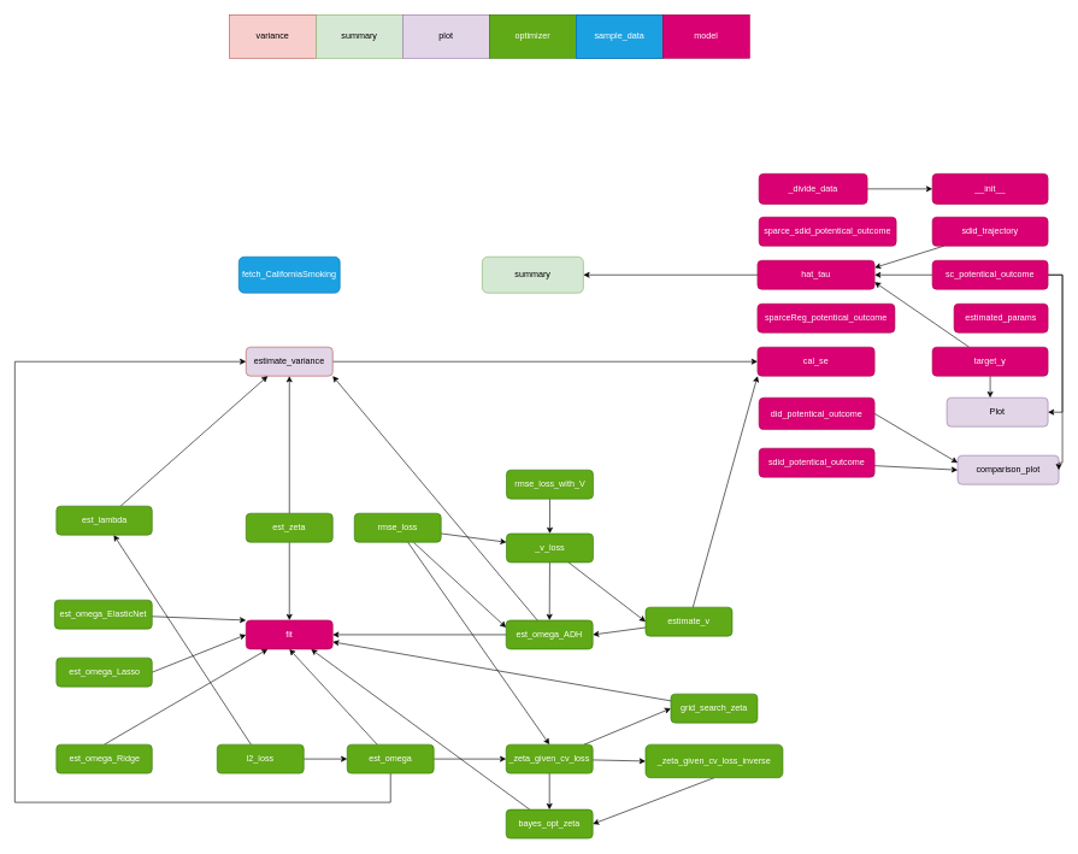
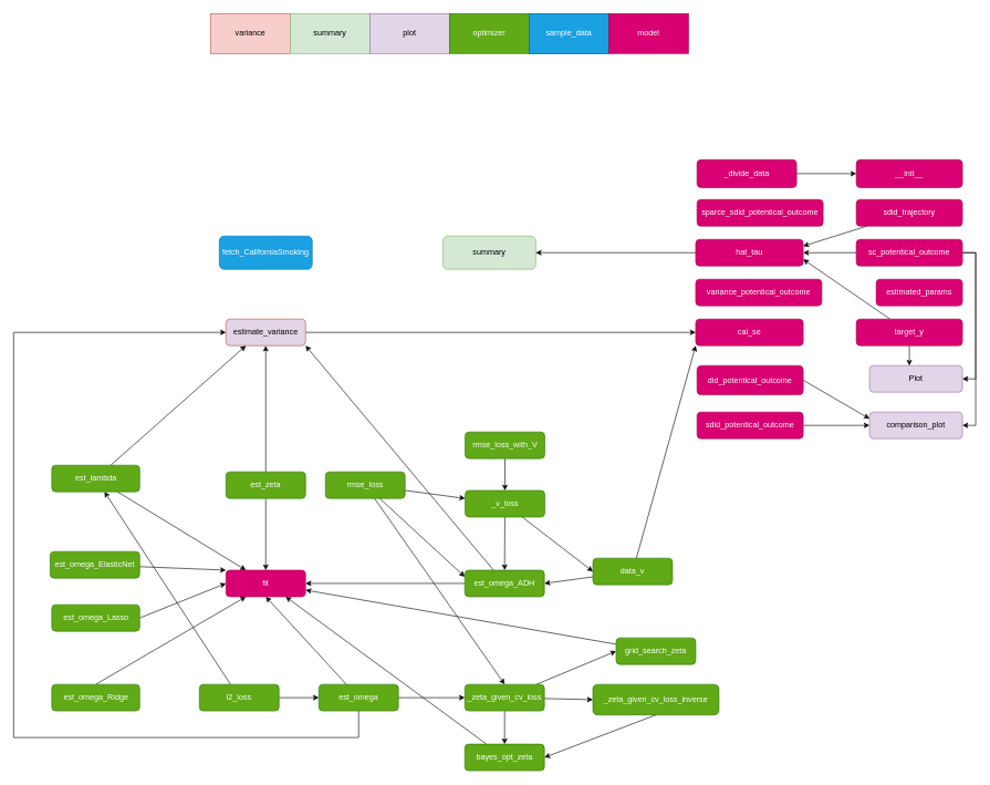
  <mxCell id="0" />
  <mxCell id="1" parent="0" />
  <mxCell id="2" style="edgeStyle=none;rounded=0;orthogonalLoop=1;jettySize=auto;html=1;entryX=0;entryY=0.5;entryDx=0;entryDy=0;" edge="1" parent="1" source="3" target="72"><mxGeometry relative="1" as="geometry" /></mxCell>
  <mxCell id="3" value="estimate_variance" style="rounded=1;whiteSpace=wrap;html=1;fontSize=12;glass=0;strokeWidth=1;shadow=0;fillColor=#e1d5e7;strokeColor=#b85450;" vertex="1" parent="1"><mxGeometry x="340" y="480" width="120" height="40" as="geometry" /></mxCell>
  <mxCell id="4" value="summary" style="rounded=1;whiteSpace=wrap;html=1;fontSize=12;glass=0;strokeWidth=1;shadow=0;fillColor=#d5e8d4;strokeColor=#82b366;" vertex="1" parent="1"><mxGeometry x="667" y="355" width="140" height="50" as="geometry" /></mxCell>
  <mxCell id="5" value="variance" style="rounded=0;whiteSpace=wrap;html=1;fillColor=#f8cecc;strokeColor=#b85450;" vertex="1" parent="1"><mxGeometry x="317" y="20" width="120" height="60" as="geometry" /></mxCell>
  <mxCell id="6" value="Plot" style="rounded=1;whiteSpace=wrap;html=1;fontSize=12;glass=0;strokeWidth=1;shadow=0;fillColor=#e1d5e7;strokeColor=#9673a6;" vertex="1" parent="1"><mxGeometry x="1310" y="550" width="140" height="40" as="geometry" /></mxCell>
- <mxCell id="7" value="comparison_plot" style="rounded=1;whiteSpace=wrap;html=1;fontSize=12;glass=0;strokeWidth=1;shadow=0;fillColor=#e1d5e7;strokeColor=#9673a6;" vertex="1" parent="1"><mxGeometry x="1325" y="630" width="140" height="40" as="geometry" /></mxCell>
+ <mxCell id="7" value="comparison_plot" style="rounded=1;whiteSpace=wrap;html=1;fontSize=12;glass=0;strokeWidth=1;shadow=0;fillColor=#e1d5e7;strokeColor=#9673a6;" vertex="1" parent="1"><mxGeometry x="1310" y="620" width="140" height="40" as="geometry" /></mxCell>
  <mxCell id="8" value="summary" style="rounded=0;whiteSpace=wrap;html=1;fillColor=#d5e8d4;strokeColor=#82b366;" vertex="1" parent="1"><mxGeometry x="437" y="20" width="120" height="60" as="geometry" /></mxCell>
  <mxCell id="9" value="plot" style="rounded=0;whiteSpace=wrap;html=1;fillColor=#e1d5e7;strokeColor=#9673a6;" vertex="1" parent="1"><mxGeometry x="557" y="20" width="120" height="60" as="geometry" /></mxCell>
  <mxCell id="10" style="edgeStyle=none;rounded=0;orthogonalLoop=1;jettySize=auto;html=1;entryX=0.5;entryY=0;entryDx=0;entryDy=0;" edge="1" parent="1" source="12" target="68"><mxGeometry relative="1" as="geometry" /></mxCell>
  <mxCell id="11" style="edgeStyle=none;rounded=0;orthogonalLoop=1;jettySize=auto;html=1;entryX=0.5;entryY=1;entryDx=0;entryDy=0;" edge="1" parent="1" source="12" target="3"><mxGeometry relative="1" as="geometry" /></mxCell>
  <mxCell id="12" value="est_zeta" style="rounded=1;whiteSpace=wrap;html=1;fontSize=12;glass=0;strokeWidth=1;shadow=0;fillColor=#60a917;strokeColor=#2D7600;fontColor=#ffffff;" vertex="1" parent="1"><mxGeometry x="340" y="710" width="120" height="40" as="geometry" /></mxCell>
  <mxCell id="13" style="rounded=0;orthogonalLoop=1;jettySize=auto;html=1;entryX=1;entryY=0.5;entryDx=0;entryDy=0;exitX=0.5;exitY=1;exitDx=0;exitDy=0;" edge="1" parent="1" source="14" target="50"><mxGeometry relative="1" as="geometry" /></mxCell>
  <mxCell id="14" value="_zeta_given_cv_loss_inverse" style="rounded=1;whiteSpace=wrap;html=1;fontSize=12;glass=0;strokeWidth=1;shadow=0;fillColor=#60a917;strokeColor=#2D7600;fontColor=#ffffff;" vertex="1" parent="1"><mxGeometry x="893" y="1030" width="190" height="46" as="geometry" /></mxCell>
  <mxCell id="15" style="rounded=0;orthogonalLoop=1;jettySize=auto;html=1;entryX=0;entryY=0.5;entryDx=0;entryDy=0;" edge="1" parent="1" source="18" target="44"><mxGeometry relative="1" as="geometry" /></mxCell>
  <mxCell id="16" style="edgeStyle=none;rounded=0;orthogonalLoop=1;jettySize=auto;html=1;entryX=0.5;entryY=1;entryDx=0;entryDy=0;" edge="1" parent="1" source="18" target="68"><mxGeometry relative="1" as="geometry" /></mxCell>
  <mxCell id="17" style="edgeStyle=orthogonalEdgeStyle;rounded=0;orthogonalLoop=1;jettySize=auto;html=1;entryX=0;entryY=0.5;entryDx=0;entryDy=0;" edge="1" parent="1" source="18" target="3"><mxGeometry relative="1" as="geometry"><Array as="points"><mxPoint x="540" y="1110" /><mxPoint x="20" y="1110" /><mxPoint x="20" y="500" /></Array></mxGeometry></mxCell>
  <mxCell id="18" value="est_omega" style="rounded=1;whiteSpace=wrap;html=1;fontSize=12;glass=0;strokeWidth=1;shadow=0;fillColor=#60a917;strokeColor=#2D7600;fontColor=#ffffff;" vertex="1" parent="1"><mxGeometry x="480" y="1030" width="120" height="40" as="geometry" /></mxCell>
  <mxCell id="19" style="rounded=0;orthogonalLoop=1;jettySize=auto;html=1;entryX=1;entryY=0.5;entryDx=0;entryDy=0;" edge="1" parent="1" source="21" target="39"><mxGeometry relative="1" as="geometry" /></mxCell>
  <mxCell id="20" style="rounded=0;orthogonalLoop=1;jettySize=auto;html=1;entryX=0;entryY=1;entryDx=0;entryDy=0;" edge="1" parent="1" source="21" target="72"><mxGeometry relative="1" as="geometry" /></mxCell>
- <mxCell id="21" value="estimate_v" style="rounded=1;whiteSpace=wrap;html=1;fontSize=12;glass=0;strokeWidth=1;shadow=0;fillColor=#60a917;strokeColor=#2D7600;fontColor=#ffffff;" vertex="1" parent="1"><mxGeometry x="893" y="840" width="120" height="40" as="geometry" /></mxCell>
+ <mxCell id="21" value="data_v" style="rounded=1;whiteSpace=wrap;html=1;fontSize=12;glass=0;strokeWidth=1;shadow=0;fillColor=#60a917;strokeColor=#2D7600;fontColor=#ffffff;" vertex="1" parent="1"><mxGeometry x="893" y="840" width="120" height="40" as="geometry" /></mxCell>
  <mxCell id="22" value="" style="edgeStyle=none;rounded=0;orthogonalLoop=1;jettySize=auto;html=1;" edge="1" parent="1" source="23" target="36"><mxGeometry relative="1" as="geometry" /></mxCell>
  <mxCell id="23" value="rmse_loss_with_V" style="rounded=1;whiteSpace=wrap;html=1;fontSize=12;glass=0;strokeWidth=1;shadow=0;fillColor=#60a917;strokeColor=#2D7600;fontColor=#ffffff;" vertex="1" parent="1"><mxGeometry x="700.5" y="650" width="120" height="40" as="geometry" /></mxCell>
  <mxCell id="24" style="edgeStyle=orthogonalEdgeStyle;rounded=0;orthogonalLoop=1;jettySize=auto;html=1;" edge="1" parent="1" source="26" target="18"><mxGeometry relative="1" as="geometry" /></mxCell>
  <mxCell id="25" style="rounded=0;orthogonalLoop=1;jettySize=auto;html=1;" edge="1" parent="1" source="26" target="29"><mxGeometry relative="1" as="geometry" /></mxCell>
  <mxCell id="26" value="l2_loss" style="rounded=1;whiteSpace=wrap;html=1;fontSize=12;glass=0;strokeWidth=1;shadow=0;fillColor=#60a917;strokeColor=#2D7600;fontColor=#ffffff;" vertex="1" parent="1"><mxGeometry x="300" y="1030" width="120" height="40" as="geometry" /></mxCell>
+ <mxCell id="27" style="edgeStyle=none;rounded=0;orthogonalLoop=1;jettySize=auto;html=1;entryX=0.25;entryY=0;entryDx=0;entryDy=0;" edge="1" parent="1" source="29" target="68"><mxGeometry relative="1" as="geometry" /></mxCell>
  <mxCell id="28" style="edgeStyle=none;rounded=0;orthogonalLoop=1;jettySize=auto;html=1;entryX=0.25;entryY=1;entryDx=0;entryDy=0;" edge="1" parent="1" source="29" target="3"><mxGeometry relative="1" as="geometry" /></mxCell>
  <mxCell id="29" value="est_lambda" style="rounded=1;whiteSpace=wrap;html=1;fontSize=12;glass=0;strokeWidth=1;shadow=0;fillColor=#60a917;strokeColor=#2D7600;fontColor=#ffffff;" vertex="1" parent="1"><mxGeometry x="77.5" y="700" width="132.5" height="40" as="geometry" /></mxCell>
  <mxCell id="30" style="rounded=0;orthogonalLoop=1;jettySize=auto;html=1;entryX=0.5;entryY=0;entryDx=0;entryDy=0;" edge="1" parent="1" source="33" target="44"><mxGeometry relative="1" as="geometry" /></mxCell>
  <mxCell id="31" value="" style="rounded=0;orthogonalLoop=1;jettySize=auto;html=1;" edge="1" parent="1" source="33" target="36"><mxGeometry relative="1" as="geometry" /></mxCell>
  <mxCell id="32" style="edgeStyle=none;rounded=0;orthogonalLoop=1;jettySize=auto;html=1;entryX=0;entryY=0.25;entryDx=0;entryDy=0;" edge="1" parent="1" source="33" target="39"><mxGeometry relative="1" as="geometry" /></mxCell>
  <mxCell id="33" value="rmse_loss" style="rounded=1;whiteSpace=wrap;html=1;fontSize=12;glass=0;strokeWidth=1;shadow=0;fillColor=#60a917;strokeColor=#2D7600;fontColor=#ffffff;" vertex="1" parent="1"><mxGeometry x="490" y="710" width="120" height="40" as="geometry" /></mxCell>
  <mxCell id="34" style="rounded=0;orthogonalLoop=1;jettySize=auto;html=1;entryX=0.5;entryY=0;entryDx=0;entryDy=0;" edge="1" parent="1" source="36" target="39"><mxGeometry relative="1" as="geometry" /></mxCell>
  <mxCell id="35" style="edgeStyle=none;rounded=0;orthogonalLoop=1;jettySize=auto;html=1;entryX=0;entryY=0.5;entryDx=0;entryDy=0;" edge="1" parent="1" source="36" target="21"><mxGeometry relative="1" as="geometry" /></mxCell>
  <mxCell id="36" value="_v_loss" style="rounded=1;whiteSpace=wrap;html=1;fontSize=12;glass=0;strokeWidth=1;shadow=0;fillColor=#60a917;strokeColor=#2D7600;fontColor=#ffffff;" vertex="1" parent="1"><mxGeometry x="700.5" y="738" width="120" height="40" as="geometry" /></mxCell>
  <mxCell id="37" style="edgeStyle=none;rounded=0;orthogonalLoop=1;jettySize=auto;html=1;entryX=1;entryY=0.5;entryDx=0;entryDy=0;" edge="1" parent="1" source="39" target="68"><mxGeometry relative="1" as="geometry" /></mxCell>
  <mxCell id="38" style="edgeStyle=none;rounded=0;orthogonalLoop=1;jettySize=auto;html=1;entryX=1;entryY=1;entryDx=0;entryDy=0;" edge="1" parent="1" source="39" target="3"><mxGeometry relative="1" as="geometry" /></mxCell>
  <mxCell id="39" value="est_omega_ADH" style="rounded=1;whiteSpace=wrap;html=1;fontSize=12;glass=0;strokeWidth=1;shadow=0;fillColor=#60a917;strokeColor=#2D7600;fontColor=#ffffff;" vertex="1" parent="1"><mxGeometry x="700" y="858" width="120" height="40" as="geometry" /></mxCell>
  <mxCell id="40" style="edgeStyle=orthogonalEdgeStyle;rounded=0;orthogonalLoop=1;jettySize=auto;html=1;exitX=0.5;exitY=1;exitDx=0;exitDy=0;" edge="1" parent="1" source="33" target="33"><mxGeometry relative="1" as="geometry" /></mxCell>
  <mxCell id="41" style="rounded=0;orthogonalLoop=1;jettySize=auto;html=1;entryX=0;entryY=0.5;entryDx=0;entryDy=0;" edge="1" parent="1" source="44" target="54"><mxGeometry relative="1" as="geometry" /></mxCell>
  <mxCell id="42" style="rounded=0;orthogonalLoop=1;jettySize=auto;html=1;entryX=0.5;entryY=0;entryDx=0;entryDy=0;" edge="1" parent="1" source="44" target="50"><mxGeometry relative="1" as="geometry" /></mxCell>
  <mxCell id="43" style="edgeStyle=none;rounded=0;orthogonalLoop=1;jettySize=auto;html=1;entryX=0;entryY=0.5;entryDx=0;entryDy=0;" edge="1" parent="1" source="44" target="14"><mxGeometry relative="1" as="geometry" /></mxCell>
  <mxCell id="44" value="&lt;p class=&quot;MsoNormal&quot;&gt;_zeta_given_cv_loss&lt;/p&gt;" style="rounded=1;whiteSpace=wrap;html=1;fontSize=12;glass=0;strokeWidth=1;shadow=0;fillColor=#60a917;strokeColor=#2D7600;fontColor=#ffffff;" vertex="1" parent="1"><mxGeometry x="700" y="1030" width="120" height="40" as="geometry" /></mxCell>
  <mxCell id="45" style="edgeStyle=none;rounded=0;orthogonalLoop=1;jettySize=auto;html=1;entryX=0.25;entryY=1;entryDx=0;entryDy=0;exitX=0.5;exitY=0;exitDx=0;exitDy=0;" edge="1" parent="1" source="46" target="68"><mxGeometry relative="1" as="geometry" /></mxCell>
  <mxCell id="46" value="est_omega_Ridge" style="rounded=1;whiteSpace=wrap;html=1;fontSize=12;glass=0;strokeWidth=1;shadow=0;fillColor=#60a917;strokeColor=#2D7600;fontColor=#ffffff;" vertex="1" parent="1"><mxGeometry x="77.5" y="1030" width="132.5" height="40" as="geometry" /></mxCell>
  <mxCell id="47" style="edgeStyle=none;rounded=0;orthogonalLoop=1;jettySize=auto;html=1;entryX=0;entryY=0.5;entryDx=0;entryDy=0;exitX=1;exitY=0.5;exitDx=0;exitDy=0;" edge="1" parent="1" source="48" target="68"><mxGeometry relative="1" as="geometry" /></mxCell>
  <mxCell id="48" value="est_omega_Lasso" style="rounded=1;whiteSpace=wrap;html=1;fontSize=12;glass=0;strokeWidth=1;shadow=0;fillColor=#60a917;strokeColor=#2D7600;fontColor=#ffffff;" vertex="1" parent="1"><mxGeometry x="77.5" y="910" width="132.5" height="40" as="geometry" /></mxCell>
  <mxCell id="49" style="edgeStyle=none;rounded=0;orthogonalLoop=1;jettySize=auto;html=1;entryX=0.75;entryY=1;entryDx=0;entryDy=0;" edge="1" parent="1" source="50" target="68"><mxGeometry relative="1" as="geometry" /></mxCell>
  <mxCell id="50" value="&lt;p class=&quot;MsoNormal&quot;&gt;bayes_opt_zeta&lt;/p&gt;" style="rounded=1;whiteSpace=wrap;html=1;fontSize=12;glass=0;strokeWidth=1;shadow=0;fillColor=#60a917;strokeColor=#2D7600;fontColor=#ffffff;" vertex="1" parent="1"><mxGeometry x="700" y="1120" width="120" height="40" as="geometry" /></mxCell>
  <mxCell id="51" style="edgeStyle=none;rounded=0;orthogonalLoop=1;jettySize=auto;html=1;entryX=0;entryY=0;entryDx=0;entryDy=0;" edge="1" parent="1" source="52" target="68"><mxGeometry relative="1" as="geometry" /></mxCell>
  <mxCell id="52" value="&lt;p class=&quot;MsoNormal&quot;&gt;est_omega_ElasticNet&lt;/p&gt;" style="rounded=1;whiteSpace=wrap;html=1;fontSize=12;glass=0;strokeWidth=1;shadow=0;fillColor=#60a917;strokeColor=#2D7600;fontColor=#ffffff;" vertex="1" parent="1"><mxGeometry x="75" y="830" width="135" height="40" as="geometry" /></mxCell>
  <mxCell id="53" style="edgeStyle=none;rounded=0;orthogonalLoop=1;jettySize=auto;html=1;entryX=1;entryY=0.75;entryDx=0;entryDy=0;" edge="1" parent="1" source="54" target="68"><mxGeometry relative="1" as="geometry" /></mxCell>
  <mxCell id="54" value="&lt;p class=&quot;MsoNormal&quot;&gt;grid_search_zeta&lt;/p&gt;" style="rounded=1;whiteSpace=wrap;html=1;fontSize=12;glass=0;strokeWidth=1;shadow=0;fillColor=#60a917;strokeColor=#2D7600;fontColor=#ffffff;" vertex="1" parent="1"><mxGeometry x="928" y="960" width="120" height="40" as="geometry" /></mxCell>
  <mxCell id="55" value="optimizer" style="rounded=0;whiteSpace=wrap;html=1;fillColor=#60a917;strokeColor=#2D7600;fontColor=#ffffff;" vertex="1" parent="1"><mxGeometry x="677" y="20" width="120" height="60" as="geometry" /></mxCell>
  <mxCell id="56" value="sample_data" style="rounded=0;whiteSpace=wrap;html=1;fillColor=#1ba1e2;strokeColor=#006EAF;fontColor=#ffffff;" vertex="1" parent="1"><mxGeometry x="797" y="20" width="120" height="60" as="geometry" /></mxCell>
  <mxCell id="57" value="fetch_CaliforniaSmoking" style="rounded=1;whiteSpace=wrap;html=1;fontSize=12;glass=0;strokeWidth=1;shadow=0;fillColor=#1ba1e2;strokeColor=#006EAF;fontColor=#ffffff;" vertex="1" parent="1"><mxGeometry x="330" y="355" width="140" height="50" as="geometry" /></mxCell>
  <mxCell id="58" value="sample_data" style="rounded=0;whiteSpace=wrap;html=1;fillColor=#1ba1e2;strokeColor=#006EAF;fontColor=#ffffff;" vertex="1" parent="1"><mxGeometry x="797" y="20" width="120" height="60" as="geometry" /></mxCell>
  <mxCell id="59" value="model" style="rounded=0;whiteSpace=wrap;html=1;fillColor=#d80073;strokeColor=#A50040;fontColor=#ffffff;" vertex="1" parent="1"><mxGeometry x="917" y="20" width="120" height="60" as="geometry" /></mxCell>
  <mxCell id="60" value="" style="edgeStyle=none;rounded=0;orthogonalLoop=1;jettySize=auto;html=1;" edge="1" parent="1" source="61" target="82"><mxGeometry relative="1" as="geometry" /></mxCell>
  <mxCell id="61" value="_divide_data" style="rounded=1;whiteSpace=wrap;html=1;fontSize=12;glass=0;strokeWidth=1;shadow=0;fillColor=#d80073;strokeColor=#A50040;fontColor=#ffffff;" vertex="1" parent="1"><mxGeometry x="1050" y="240" width="150" height="42" as="geometry" /></mxCell>
  <mxCell id="62" style="rounded=0;orthogonalLoop=1;jettySize=auto;html=1;entryX=0;entryY=0.25;entryDx=0;entryDy=0;exitX=1;exitY=0.5;exitDx=0;exitDy=0;" edge="1" parent="1" source="63" target="7"><mxGeometry relative="1" as="geometry" /></mxCell>
  <mxCell id="63" value="did_potentical_outcome" style="rounded=1;whiteSpace=wrap;html=1;fontSize=12;glass=0;strokeWidth=1;shadow=0;fillColor=#d80073;strokeColor=#A50040;fontColor=#ffffff;" vertex="1" parent="1"><mxGeometry x="1050" y="550" width="160" height="44" as="geometry" /></mxCell>
  <mxCell id="64" style="edgeStyle=none;rounded=0;orthogonalLoop=1;jettySize=auto;html=1;entryX=1;entryY=0.5;entryDx=0;entryDy=0;" edge="1" parent="1" source="67" target="74"><mxGeometry relative="1" as="geometry" /></mxCell>
  <mxCell id="65" style="edgeStyle=orthogonalEdgeStyle;rounded=0;orthogonalLoop=1;jettySize=auto;html=1;entryX=1;entryY=0.5;entryDx=0;entryDy=0;" edge="1" parent="1" source="67" target="6"><mxGeometry relative="1" as="geometry"><Array as="points"><mxPoint x="1470" y="380" /><mxPoint x="1470" y="570" /></Array></mxGeometry></mxCell>
  <mxCell id="66" style="edgeStyle=orthogonalEdgeStyle;rounded=0;orthogonalLoop=1;jettySize=auto;html=1;entryX=1;entryY=0.5;entryDx=0;entryDy=0;" edge="1" parent="1" source="67" target="7"><mxGeometry relative="1" as="geometry"><Array as="points"><mxPoint x="1470" y="380" /><mxPoint x="1470" y="640" /></Array></mxGeometry></mxCell>
  <mxCell id="67" value="sc_potentical_outcome" style="rounded=1;whiteSpace=wrap;html=1;fontSize=12;glass=0;strokeWidth=1;shadow=0;fillColor=#d80073;strokeColor=#A50040;fontColor=#ffffff;" vertex="1" parent="1"><mxGeometry x="1290" y="360" width="160" height="40" as="geometry" /></mxCell>
  <mxCell id="68" value="fit" style="rounded=1;whiteSpace=wrap;html=1;fontSize=12;glass=0;strokeWidth=1;shadow=0;fillColor=#d80073;strokeColor=#A50040;fontColor=#ffffff;" vertex="1" parent="1"><mxGeometry x="340" y="858" width="120" height="40" as="geometry" /></mxCell>
- <mxCell id="69" value="sparceReg_potentical_outcome" style="rounded=1;whiteSpace=wrap;html=1;fontSize=12;glass=0;strokeWidth=1;shadow=0;fillColor=#d80073;strokeColor=#A50040;fontColor=#ffffff;" vertex="1" parent="1"><mxGeometry x="1048" y="420" width="190" height="40" as="geometry" /></mxCell>
+ <mxCell id="69" value="variance_potentical_outcome" style="rounded=1;whiteSpace=wrap;html=1;fontSize=12;glass=0;strokeWidth=1;shadow=0;fillColor=#d80073;strokeColor=#A50040;fontColor=#ffffff;" vertex="1" parent="1"><mxGeometry x="1048" y="420" width="190" height="40" as="geometry" /></mxCell>
  <mxCell id="70" style="edgeStyle=none;rounded=0;orthogonalLoop=1;jettySize=auto;html=1;entryX=1;entryY=0.25;entryDx=0;entryDy=0;" edge="1" parent="1" source="71" target="74"><mxGeometry relative="1" as="geometry" /></mxCell>
  <mxCell id="71" value="sdid_trajectory" style="rounded=1;whiteSpace=wrap;html=1;fontSize=12;glass=0;strokeWidth=1;shadow=0;fillColor=#d80073;strokeColor=#A50040;fontColor=#ffffff;" vertex="1" parent="1"><mxGeometry x="1290" y="300" width="160" height="40" as="geometry" /></mxCell>
  <mxCell id="72" value="cal_se" style="rounded=1;whiteSpace=wrap;html=1;fontSize=12;glass=0;strokeWidth=1;shadow=0;fillColor=#d80073;strokeColor=#A50040;fontColor=#ffffff;" vertex="1" parent="1"><mxGeometry x="1048" y="480" width="162" height="40" as="geometry" /></mxCell>
  <mxCell id="73" style="edgeStyle=orthogonalEdgeStyle;rounded=0;orthogonalLoop=1;jettySize=auto;html=1;" edge="1" parent="1" source="74" target="4"><mxGeometry relative="1" as="geometry" /></mxCell>
  <mxCell id="74" value="hat_tau" style="rounded=1;whiteSpace=wrap;html=1;fontSize=12;glass=0;strokeWidth=1;shadow=0;fillColor=#d80073;strokeColor=#A50040;fontColor=#ffffff;" vertex="1" parent="1"><mxGeometry x="1048" y="360" width="162" height="40" as="geometry" /></mxCell>
  <mxCell id="75" value="sparce_sdid_potentical_outcome" style="rounded=1;whiteSpace=wrap;html=1;fontSize=12;glass=0;strokeWidth=1;shadow=0;fillColor=#d80073;strokeColor=#A50040;fontColor=#ffffff;" vertex="1" parent="1"><mxGeometry x="1050" y="300" width="190" height="40" as="geometry" /></mxCell>
  <mxCell id="76" value="estimated_params" style="rounded=1;whiteSpace=wrap;html=1;fontSize=12;glass=0;strokeWidth=1;shadow=0;fillColor=#d80073;strokeColor=#A50040;fontColor=#ffffff;" vertex="1" parent="1"><mxGeometry x="1320" y="420" width="130" height="40" as="geometry" /></mxCell>
  <mxCell id="77" style="edgeStyle=none;rounded=0;orthogonalLoop=1;jettySize=auto;html=1;entryX=1;entryY=0.75;entryDx=0;entryDy=0;" edge="1" parent="1" source="79" target="74"><mxGeometry relative="1" as="geometry" /></mxCell>
  <mxCell id="78" style="edgeStyle=none;rounded=0;orthogonalLoop=1;jettySize=auto;html=1;exitX=0.5;exitY=1;exitDx=0;exitDy=0;" edge="1" parent="1" source="79"><mxGeometry relative="1" as="geometry"><mxPoint x="1360" y="520" as="sourcePoint" /><mxPoint x="1370" y="550" as="targetPoint" /></mxGeometry></mxCell>
  <mxCell id="79" value="target_y" style="rounded=1;whiteSpace=wrap;html=1;fontSize=12;glass=0;strokeWidth=1;shadow=0;fillColor=#d80073;strokeColor=#A50040;fontColor=#ffffff;" vertex="1" parent="1"><mxGeometry x="1290" y="480" width="160" height="40" as="geometry" /></mxCell>
  <mxCell id="80" style="edgeStyle=none;rounded=0;orthogonalLoop=1;jettySize=auto;html=1;entryX=0;entryY=0.5;entryDx=0;entryDy=0;" edge="1" parent="1" source="81" target="7"><mxGeometry relative="1" as="geometry" /></mxCell>
  <mxCell id="81" value="sdid_potentical_outcome" style="rounded=1;whiteSpace=wrap;html=1;fontSize=12;glass=0;strokeWidth=1;shadow=0;fillColor=#d80073;strokeColor=#A50040;fontColor=#ffffff;" vertex="1" parent="1"><mxGeometry x="1050" y="620" width="160" height="40" as="geometry" /></mxCell>
  <mxCell id="82" value="__init__" style="rounded=1;whiteSpace=wrap;html=1;fontSize=12;glass=0;strokeWidth=1;shadow=0;fillColor=#d80073;strokeColor=#A50040;fontColor=#ffffff;" vertex="1" parent="1"><mxGeometry x="1290" y="240" width="160" height="42" as="geometry" /></mxCell>
  <mxCell id="83" style="edgeStyle=none;rounded=0;orthogonalLoop=1;jettySize=auto;html=1;exitX=0.5;exitY=0;exitDx=0;exitDy=0;" edge="1" parent="1" source="82" target="82"><mxGeometry relative="1" as="geometry" /></mxCell>
